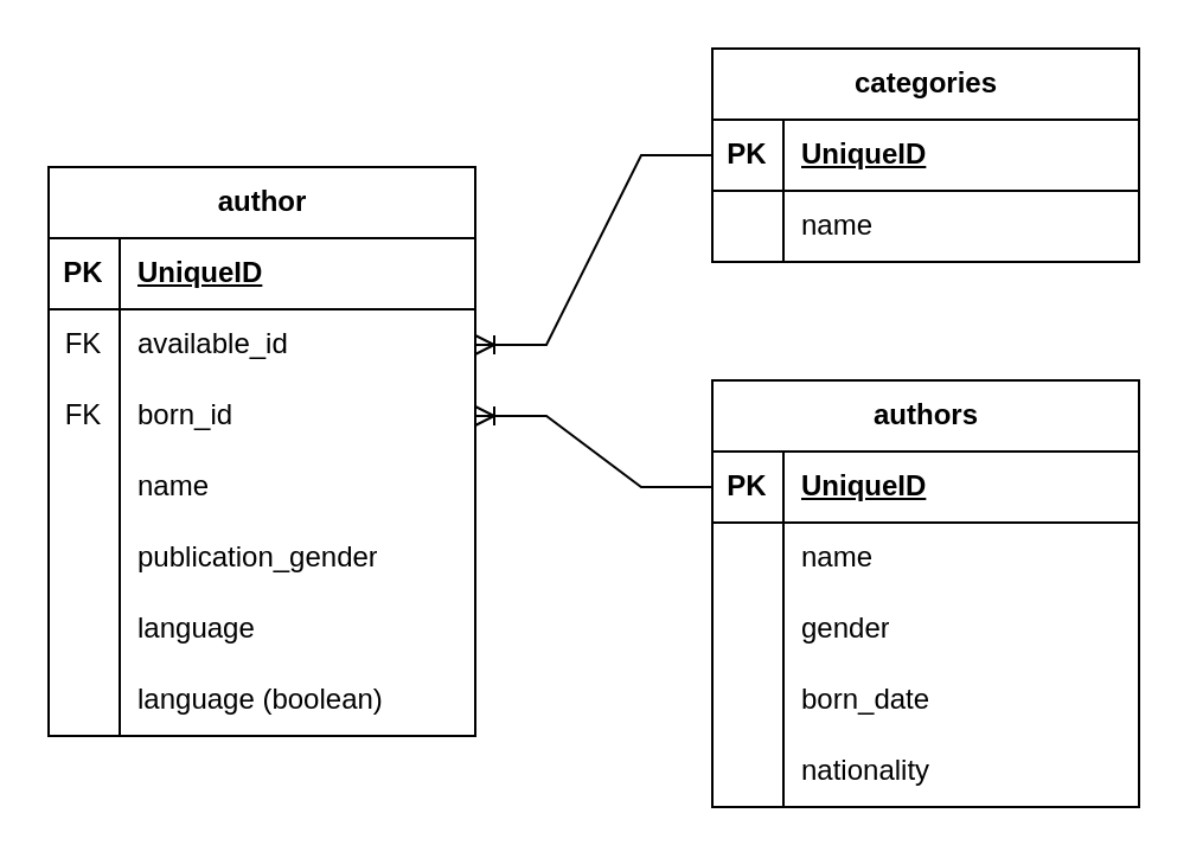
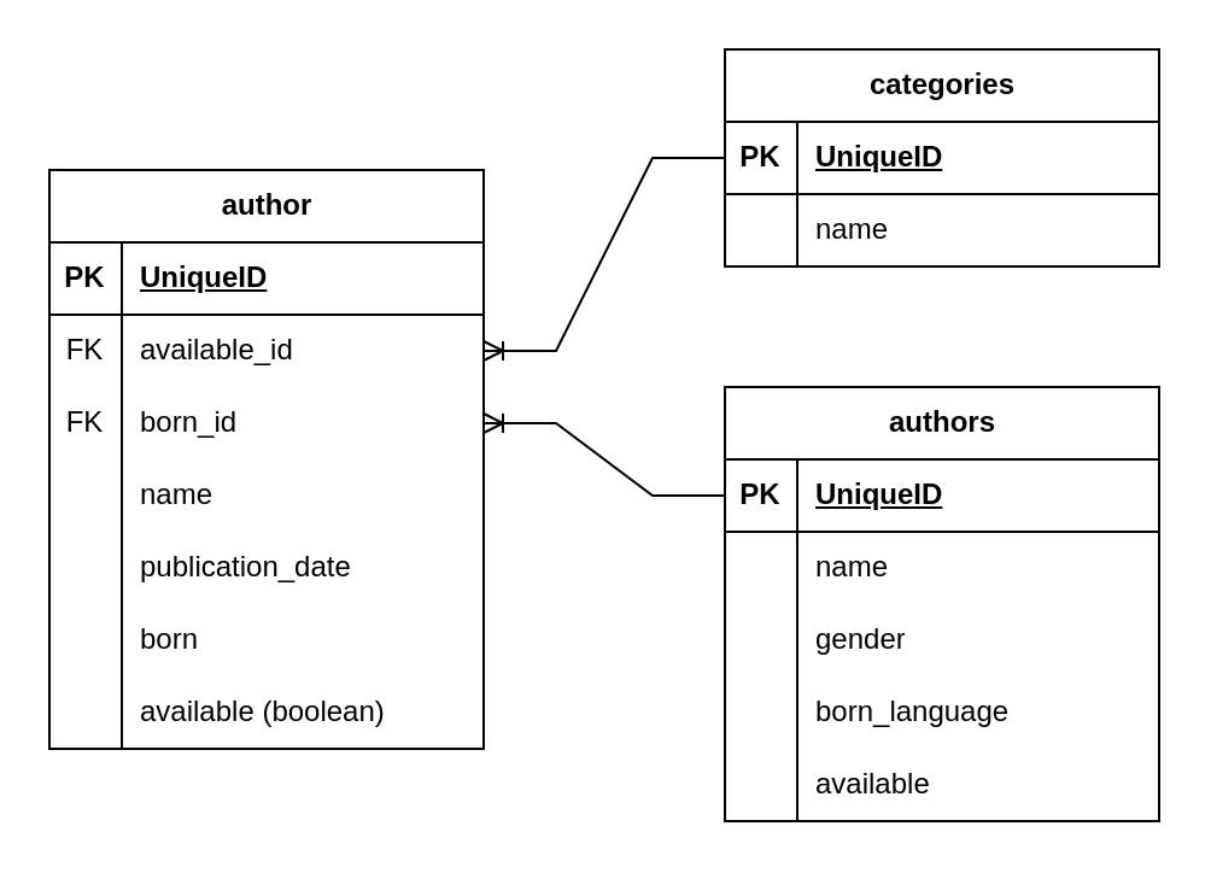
  <mxCell id="0" />
  <mxCell id="1" parent="0" />
  <mxCell id="2" value="author" style="shape=table;startSize=30;container=1;collapsible=1;childLayout=tableLayout;fixedRows=1;rowLines=0;fontStyle=1;align=center;resizeLast=1;html=1;" vertex="1" parent="1"><mxGeometry x="20" y="70" width="180" height="240" as="geometry" /></mxCell>
  <mxCell id="3" value="" style="shape=tableRow;horizontal=0;startSize=0;swimlaneHead=0;swimlaneBody=0;fillColor=none;collapsible=0;dropTarget=0;points=[[0,0.5],[1,0.5]];portConstraint=eastwest;top=0;left=0;right=0;bottom=1;" vertex="1" parent="2"><mxGeometry y="30" width="180" height="30" as="geometry" /></mxCell>
  <mxCell id="4" value="PK" style="shape=partialRectangle;connectable=0;fillColor=none;top=0;left=0;bottom=0;right=0;fontStyle=1;overflow=hidden;whiteSpace=wrap;html=1;" vertex="1" parent="3"><mxGeometry width="30" height="30" as="geometry"><mxRectangle width="30" height="30" as="alternateBounds" /></mxGeometry></mxCell>
  <mxCell id="5" value="UniqueID" style="shape=partialRectangle;connectable=0;fillColor=none;top=0;left=0;bottom=0;right=0;align=left;spacingLeft=6;fontStyle=5;overflow=hidden;whiteSpace=wrap;html=1;" vertex="1" parent="3"><mxGeometry x="30" width="150" height="30" as="geometry"><mxRectangle width="150" height="30" as="alternateBounds" /></mxGeometry></mxCell>
  <mxCell id="6" value="" style="shape=tableRow;horizontal=0;startSize=0;swimlaneHead=0;swimlaneBody=0;fillColor=none;collapsible=0;dropTarget=0;points=[[0,0.5],[1,0.5]];portConstraint=eastwest;top=0;left=0;right=0;bottom=0;" vertex="1" parent="2"><mxGeometry y="60" width="180" height="30" as="geometry" /></mxCell>
  <mxCell id="7" value="FK" style="shape=partialRectangle;connectable=0;fillColor=none;top=0;left=0;bottom=0;right=0;editable=1;overflow=hidden;whiteSpace=wrap;html=1;" vertex="1" parent="6"><mxGeometry width="30" height="30" as="geometry"><mxRectangle width="30" height="30" as="alternateBounds" /></mxGeometry></mxCell>
  <mxCell id="8" value="available_id" style="shape=partialRectangle;connectable=0;fillColor=none;top=0;left=0;bottom=0;right=0;align=left;spacingLeft=6;overflow=hidden;whiteSpace=wrap;html=1;" vertex="1" parent="6"><mxGeometry x="30" width="150" height="30" as="geometry"><mxRectangle width="150" height="30" as="alternateBounds" /></mxGeometry></mxCell>
  <mxCell id="9" value="" style="shape=tableRow;horizontal=0;startSize=0;swimlaneHead=0;swimlaneBody=0;fillColor=none;collapsible=0;dropTarget=0;points=[[0,0.5],[1,0.5]];portConstraint=eastwest;top=0;left=0;right=0;bottom=0;" vertex="1" parent="2"><mxGeometry y="90" width="180" height="30" as="geometry" /></mxCell>
  <mxCell id="10" value="FK" style="shape=partialRectangle;connectable=0;fillColor=none;top=0;left=0;bottom=0;right=0;editable=1;overflow=hidden;whiteSpace=wrap;html=1;" vertex="1" parent="9"><mxGeometry width="30" height="30" as="geometry"><mxRectangle width="30" height="30" as="alternateBounds" /></mxGeometry></mxCell>
  <mxCell id="11" value="born_id" style="shape=partialRectangle;connectable=0;fillColor=none;top=0;left=0;bottom=0;right=0;align=left;spacingLeft=6;overflow=hidden;whiteSpace=wrap;html=1;" vertex="1" parent="9"><mxGeometry x="30" width="150" height="30" as="geometry"><mxRectangle width="150" height="30" as="alternateBounds" /></mxGeometry></mxCell>
  <mxCell id="12" value="" style="shape=tableRow;horizontal=0;startSize=0;swimlaneHead=0;swimlaneBody=0;fillColor=none;collapsible=0;dropTarget=0;points=[[0,0.5],[1,0.5]];portConstraint=eastwest;top=0;left=0;right=0;bottom=0;" vertex="1" parent="2"><mxGeometry y="120" width="180" height="30" as="geometry" /></mxCell>
  <mxCell id="13" value="" style="shape=partialRectangle;connectable=0;fillColor=none;top=0;left=0;bottom=0;right=0;editable=1;overflow=hidden;whiteSpace=wrap;html=1;" vertex="1" parent="12"><mxGeometry width="30" height="30" as="geometry"><mxRectangle width="30" height="30" as="alternateBounds" /></mxGeometry></mxCell>
  <mxCell id="14" value="name" style="shape=partialRectangle;connectable=0;fillColor=none;top=0;left=0;bottom=0;right=0;align=left;spacingLeft=6;overflow=hidden;whiteSpace=wrap;html=1;" vertex="1" parent="12"><mxGeometry x="30" width="150" height="30" as="geometry"><mxRectangle width="150" height="30" as="alternateBounds" /></mxGeometry></mxCell>
  <mxCell id="15" value="" style="shape=tableRow;horizontal=0;startSize=0;swimlaneHead=0;swimlaneBody=0;fillColor=none;collapsible=0;dropTarget=0;points=[[0,0.5],[1,0.5]];portConstraint=eastwest;top=0;left=0;right=0;bottom=0;" vertex="1" parent="2"><mxGeometry y="150" width="180" height="30" as="geometry" /></mxCell>
  <mxCell id="16" value="" style="shape=partialRectangle;connectable=0;fillColor=none;top=0;left=0;bottom=0;right=0;editable=1;overflow=hidden;whiteSpace=wrap;html=1;" vertex="1" parent="15"><mxGeometry width="30" height="30" as="geometry"><mxRectangle width="30" height="30" as="alternateBounds" /></mxGeometry></mxCell>
- <mxCell id="17" value="publication_gender" style="shape=partialRectangle;connectable=0;fillColor=none;top=0;left=0;bottom=0;right=0;align=left;spacingLeft=6;overflow=hidden;whiteSpace=wrap;html=1;" vertex="1" parent="15"><mxGeometry x="30" width="150" height="30" as="geometry"><mxRectangle width="150" height="30" as="alternateBounds" /></mxGeometry></mxCell>
+ <mxCell id="17" value="publication_date" style="shape=partialRectangle;connectable=0;fillColor=none;top=0;left=0;bottom=0;right=0;align=left;spacingLeft=6;overflow=hidden;whiteSpace=wrap;html=1;" vertex="1" parent="15"><mxGeometry x="30" width="150" height="30" as="geometry"><mxRectangle width="150" height="30" as="alternateBounds" /></mxGeometry></mxCell>
  <mxCell id="18" value="" style="shape=tableRow;horizontal=0;startSize=0;swimlaneHead=0;swimlaneBody=0;fillColor=none;collapsible=0;dropTarget=0;points=[[0,0.5],[1,0.5]];portConstraint=eastwest;top=0;left=0;right=0;bottom=0;" vertex="1" parent="2"><mxGeometry y="180" width="180" height="30" as="geometry" /></mxCell>
  <mxCell id="19" value="" style="shape=partialRectangle;connectable=0;fillColor=none;top=0;left=0;bottom=0;right=0;editable=1;overflow=hidden;whiteSpace=wrap;html=1;" vertex="1" parent="18"><mxGeometry width="30" height="30" as="geometry"><mxRectangle width="30" height="30" as="alternateBounds" /></mxGeometry></mxCell>
- <mxCell id="20" value="language" style="shape=partialRectangle;connectable=0;fillColor=none;top=0;left=0;bottom=0;right=0;align=left;spacingLeft=6;overflow=hidden;whiteSpace=wrap;html=1;" vertex="1" parent="18"><mxGeometry x="30" width="150" height="30" as="geometry"><mxRectangle width="150" height="30" as="alternateBounds" /></mxGeometry></mxCell>
+ <mxCell id="20" value="born" style="shape=partialRectangle;connectable=0;fillColor=none;top=0;left=0;bottom=0;right=0;align=left;spacingLeft=6;overflow=hidden;whiteSpace=wrap;html=1;" vertex="1" parent="18"><mxGeometry x="30" width="150" height="30" as="geometry"><mxRectangle width="150" height="30" as="alternateBounds" /></mxGeometry></mxCell>
  <mxCell id="21" value="" style="shape=tableRow;horizontal=0;startSize=0;swimlaneHead=0;swimlaneBody=0;fillColor=none;collapsible=0;dropTarget=0;points=[[0,0.5],[1,0.5]];portConstraint=eastwest;top=0;left=0;right=0;bottom=0;" vertex="1" parent="2"><mxGeometry y="210" width="180" height="30" as="geometry" /></mxCell>
  <mxCell id="22" value="" style="shape=partialRectangle;connectable=0;fillColor=none;top=0;left=0;bottom=0;right=0;editable=1;overflow=hidden;whiteSpace=wrap;html=1;" vertex="1" parent="21"><mxGeometry width="30" height="30" as="geometry"><mxRectangle width="30" height="30" as="alternateBounds" /></mxGeometry></mxCell>
- <mxCell id="23" value="language (boolean)" style="shape=partialRectangle;connectable=0;fillColor=none;top=0;left=0;bottom=0;right=0;align=left;spacingLeft=6;overflow=hidden;whiteSpace=wrap;html=1;" vertex="1" parent="21"><mxGeometry x="30" width="150" height="30" as="geometry"><mxRectangle width="150" height="30" as="alternateBounds" /></mxGeometry></mxCell>
+ <mxCell id="23" value="available (boolean)" style="shape=partialRectangle;connectable=0;fillColor=none;top=0;left=0;bottom=0;right=0;align=left;spacingLeft=6;overflow=hidden;whiteSpace=wrap;html=1;" vertex="1" parent="21"><mxGeometry x="30" width="150" height="30" as="geometry"><mxRectangle width="150" height="30" as="alternateBounds" /></mxGeometry></mxCell>
  <mxCell id="24" value="authors" style="shape=table;startSize=30;container=1;collapsible=1;childLayout=tableLayout;fixedRows=1;rowLines=0;fontStyle=1;align=center;resizeLast=1;html=1;" vertex="1" parent="1"><mxGeometry x="300" y="160" width="180" height="180" as="geometry" /></mxCell>
  <mxCell id="25" value="" style="shape=tableRow;horizontal=0;startSize=0;swimlaneHead=0;swimlaneBody=0;fillColor=none;collapsible=0;dropTarget=0;points=[[0,0.5],[1,0.5]];portConstraint=eastwest;top=0;left=0;right=0;bottom=1;" vertex="1" parent="24"><mxGeometry y="30" width="180" height="30" as="geometry" /></mxCell>
  <mxCell id="26" value="PK" style="shape=partialRectangle;connectable=0;fillColor=none;top=0;left=0;bottom=0;right=0;fontStyle=1;overflow=hidden;whiteSpace=wrap;html=1;" vertex="1" parent="25"><mxGeometry width="30" height="30" as="geometry"><mxRectangle width="30" height="30" as="alternateBounds" /></mxGeometry></mxCell>
  <mxCell id="27" value="UniqueID" style="shape=partialRectangle;connectable=0;fillColor=none;top=0;left=0;bottom=0;right=0;align=left;spacingLeft=6;fontStyle=5;overflow=hidden;whiteSpace=wrap;html=1;" vertex="1" parent="25"><mxGeometry x="30" width="150" height="30" as="geometry"><mxRectangle width="150" height="30" as="alternateBounds" /></mxGeometry></mxCell>
  <mxCell id="28" value="" style="shape=tableRow;horizontal=0;startSize=0;swimlaneHead=0;swimlaneBody=0;fillColor=none;collapsible=0;dropTarget=0;points=[[0,0.5],[1,0.5]];portConstraint=eastwest;top=0;left=0;right=0;bottom=0;" vertex="1" parent="24"><mxGeometry y="60" width="180" height="30" as="geometry" /></mxCell>
  <mxCell id="29" value="" style="shape=partialRectangle;connectable=0;fillColor=none;top=0;left=0;bottom=0;right=0;editable=1;overflow=hidden;whiteSpace=wrap;html=1;" vertex="1" parent="28"><mxGeometry width="30" height="30" as="geometry"><mxRectangle width="30" height="30" as="alternateBounds" /></mxGeometry></mxCell>
  <mxCell id="30" value="name" style="shape=partialRectangle;connectable=0;fillColor=none;top=0;left=0;bottom=0;right=0;align=left;spacingLeft=6;overflow=hidden;whiteSpace=wrap;html=1;" vertex="1" parent="28"><mxGeometry x="30" width="150" height="30" as="geometry"><mxRectangle width="150" height="30" as="alternateBounds" /></mxGeometry></mxCell>
  <mxCell id="31" value="" style="shape=tableRow;horizontal=0;startSize=0;swimlaneHead=0;swimlaneBody=0;fillColor=none;collapsible=0;dropTarget=0;points=[[0,0.5],[1,0.5]];portConstraint=eastwest;top=0;left=0;right=0;bottom=0;" vertex="1" parent="24"><mxGeometry y="90" width="180" height="30" as="geometry" /></mxCell>
  <mxCell id="32" value="" style="shape=partialRectangle;connectable=0;fillColor=none;top=0;left=0;bottom=0;right=0;editable=1;overflow=hidden;whiteSpace=wrap;html=1;" vertex="1" parent="31"><mxGeometry width="30" height="30" as="geometry"><mxRectangle width="30" height="30" as="alternateBounds" /></mxGeometry></mxCell>
  <mxCell id="33" value="gender" style="shape=partialRectangle;connectable=0;fillColor=none;top=0;left=0;bottom=0;right=0;align=left;spacingLeft=6;overflow=hidden;whiteSpace=wrap;html=1;" vertex="1" parent="31"><mxGeometry x="30" width="150" height="30" as="geometry"><mxRectangle width="150" height="30" as="alternateBounds" /></mxGeometry></mxCell>
  <mxCell id="34" value="" style="shape=tableRow;horizontal=0;startSize=0;swimlaneHead=0;swimlaneBody=0;fillColor=none;collapsible=0;dropTarget=0;points=[[0,0.5],[1,0.5]];portConstraint=eastwest;top=0;left=0;right=0;bottom=0;" vertex="1" parent="24"><mxGeometry y="120" width="180" height="30" as="geometry" /></mxCell>
  <mxCell id="35" value="" style="shape=partialRectangle;connectable=0;fillColor=none;top=0;left=0;bottom=0;right=0;editable=1;overflow=hidden;whiteSpace=wrap;html=1;" vertex="1" parent="34"><mxGeometry width="30" height="30" as="geometry"><mxRectangle width="30" height="30" as="alternateBounds" /></mxGeometry></mxCell>
- <mxCell id="36" value="born_date" style="shape=partialRectangle;connectable=0;fillColor=none;top=0;left=0;bottom=0;right=0;align=left;spacingLeft=6;overflow=hidden;whiteSpace=wrap;html=1;" vertex="1" parent="34"><mxGeometry x="30" width="150" height="30" as="geometry"><mxRectangle width="150" height="30" as="alternateBounds" /></mxGeometry></mxCell>
+ <mxCell id="36" value="born_language" style="shape=partialRectangle;connectable=0;fillColor=none;top=0;left=0;bottom=0;right=0;align=left;spacingLeft=6;overflow=hidden;whiteSpace=wrap;html=1;" vertex="1" parent="34"><mxGeometry x="30" width="150" height="30" as="geometry"><mxRectangle width="150" height="30" as="alternateBounds" /></mxGeometry></mxCell>
  <mxCell id="37" value="" style="shape=tableRow;horizontal=0;startSize=0;swimlaneHead=0;swimlaneBody=0;fillColor=none;collapsible=0;dropTarget=0;points=[[0,0.5],[1,0.5]];portConstraint=eastwest;top=0;left=0;right=0;bottom=0;" vertex="1" parent="24"><mxGeometry y="150" width="180" height="30" as="geometry" /></mxCell>
  <mxCell id="38" value="" style="shape=partialRectangle;connectable=0;fillColor=none;top=0;left=0;bottom=0;right=0;editable=1;overflow=hidden;whiteSpace=wrap;html=1;" vertex="1" parent="37"><mxGeometry width="30" height="30" as="geometry"><mxRectangle width="30" height="30" as="alternateBounds" /></mxGeometry></mxCell>
- <mxCell id="39" value="nationality" style="shape=partialRectangle;connectable=0;fillColor=none;top=0;left=0;bottom=0;right=0;align=left;spacingLeft=6;overflow=hidden;whiteSpace=wrap;html=1;" vertex="1" parent="37"><mxGeometry x="30" width="150" height="30" as="geometry"><mxRectangle width="150" height="30" as="alternateBounds" /></mxGeometry></mxCell>
+ <mxCell id="39" value="available" style="shape=partialRectangle;connectable=0;fillColor=none;top=0;left=0;bottom=0;right=0;align=left;spacingLeft=6;overflow=hidden;whiteSpace=wrap;html=1;" vertex="1" parent="37"><mxGeometry x="30" width="150" height="30" as="geometry"><mxRectangle width="150" height="30" as="alternateBounds" /></mxGeometry></mxCell>
  <mxCell id="40" value="categories" style="shape=table;startSize=30;container=1;collapsible=1;childLayout=tableLayout;fixedRows=1;rowLines=0;fontStyle=1;align=center;resizeLast=1;html=1;" vertex="1" parent="1"><mxGeometry x="300" y="20" width="180" height="90" as="geometry" /></mxCell>
  <mxCell id="41" value="" style="shape=tableRow;horizontal=0;startSize=0;swimlaneHead=0;swimlaneBody=0;fillColor=none;collapsible=0;dropTarget=0;points=[[0,0.5],[1,0.5]];portConstraint=eastwest;top=0;left=0;right=0;bottom=1;" vertex="1" parent="40"><mxGeometry y="30" width="180" height="30" as="geometry" /></mxCell>
  <mxCell id="42" value="PK" style="shape=partialRectangle;connectable=0;fillColor=none;top=0;left=0;bottom=0;right=0;fontStyle=1;overflow=hidden;whiteSpace=wrap;html=1;" vertex="1" parent="41"><mxGeometry width="30" height="30" as="geometry"><mxRectangle width="30" height="30" as="alternateBounds" /></mxGeometry></mxCell>
  <mxCell id="43" value="UniqueID" style="shape=partialRectangle;connectable=0;fillColor=none;top=0;left=0;bottom=0;right=0;align=left;spacingLeft=6;fontStyle=5;overflow=hidden;whiteSpace=wrap;html=1;" vertex="1" parent="41"><mxGeometry x="30" width="150" height="30" as="geometry"><mxRectangle width="150" height="30" as="alternateBounds" /></mxGeometry></mxCell>
  <mxCell id="44" value="" style="shape=tableRow;horizontal=0;startSize=0;swimlaneHead=0;swimlaneBody=0;fillColor=none;collapsible=0;dropTarget=0;points=[[0,0.5],[1,0.5]];portConstraint=eastwest;top=0;left=0;right=0;bottom=0;" vertex="1" parent="40"><mxGeometry y="60" width="180" height="30" as="geometry" /></mxCell>
  <mxCell id="45" value="" style="shape=partialRectangle;connectable=0;fillColor=none;top=0;left=0;bottom=0;right=0;editable=1;overflow=hidden;whiteSpace=wrap;html=1;" vertex="1" parent="44"><mxGeometry width="30" height="30" as="geometry"><mxRectangle width="30" height="30" as="alternateBounds" /></mxGeometry></mxCell>
  <mxCell id="46" value="name" style="shape=partialRectangle;connectable=0;fillColor=none;top=0;left=0;bottom=0;right=0;align=left;spacingLeft=6;overflow=hidden;whiteSpace=wrap;html=1;" vertex="1" parent="44"><mxGeometry x="30" width="150" height="30" as="geometry"><mxRectangle width="150" height="30" as="alternateBounds" /></mxGeometry></mxCell>
  <mxCell id="47" value="" style="edgeStyle=entityRelationEdgeStyle;fontSize=12;html=1;endArrow=ERoneToMany;rounded=0;" edge="1" parent="1" source="25" target="9"><mxGeometry width="100" height="100" relative="1" as="geometry"><mxPoint x="190" y="410" as="sourcePoint" /><mxPoint x="290" y="310" as="targetPoint" /></mxGeometry></mxCell>
  <mxCell id="48" value="" style="edgeStyle=entityRelationEdgeStyle;fontSize=12;html=1;endArrow=ERoneToMany;rounded=0;" edge="1" parent="1" source="41" target="6"><mxGeometry width="100" height="100" relative="1" as="geometry"><mxPoint x="120" y="380" as="sourcePoint" /><mxPoint x="290" y="310" as="targetPoint" /></mxGeometry></mxCell>
